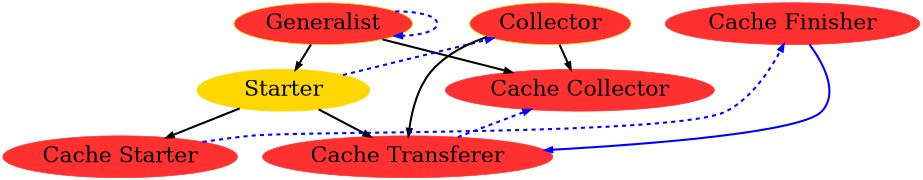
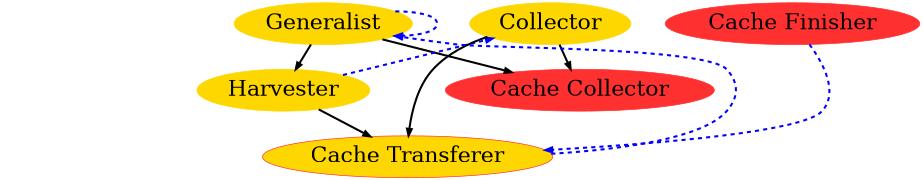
  digraph {
    nodesep=0.5
    ordering=out
    node [color=firebrick1 fontsize=32 style=filled]
    edge [penwidth=3]
-   n1 [color=gold label=Generalist fillcolor=firebrick1]
-   n2 [color=gold label=Starter]
-   n3 [color=gold label=Collector fillcolor=firebrick1]
-   n4 [label="Cache Starter"]
+   n1 [color=gold label=Generalist]
+   n2 [color=gold label=Harvester]
+   n3 [color=gold label=Collector]
    n5 [label="Cache Finisher"]
-   n6 [label="Cache Transferer"]
+   n6 [label="Cache Transferer" fillcolor=gold]
    n7 [label="Cache Collector"]
    subgraph sub_1 {
      rank=0
      n1
    }
    subgraph sub_2 {
      rank=1
      n2
      n3
    }
    subgraph sub_3 {
      rank=2
-     n4
      n5
      n6
      n7
    }
    n1 -> n1 [color=blue constraint=false style=dashed]
    n1 -> n2
    n1 -> n7
    n2 -> n3 [color=blue constraint=false style=dashed]
-   n2 -> n4
    n2 -> n6
    n3 -> n6
    n3 -> n7
-   n4 -> n5 [color=blue constraint=false style=dashed]
-   n5 -> n6 [color=blue constraint=false style=solid]
-   n6 -> n7 [color=blue constraint=false style=dashed]
+   n5 -> n6 [color=blue constraint=false style=dashed]
+   n6 -> n1 [color=blue constraint=false style=dashed]
  }
